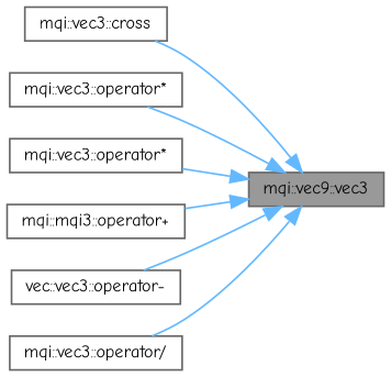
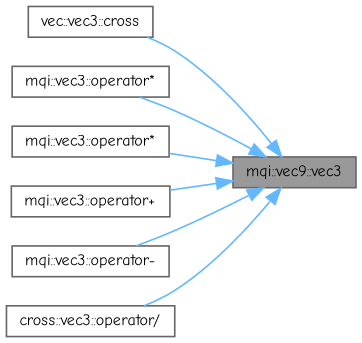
  digraph {
    fontname="Comic Neue"
    rankdir=RL
    node [color=grey40 fillcolor=white fontname="Comic Neue" fontsize=10 shape=box style=filled]
    edge [color=steelblue1 dir=back fontname="Comic Neue" fontsize=10 labelfontname=Helvetica labelfontsize=10 style=solid]
    n1 [color=gray40 fillcolor=grey60 fontcolor=black height=0.2 label="mqi::vec9::vec3" width=0.4]
-   n2 [height=0.2 label="mqi::vec3::cross" width=0.4]
+   n2 [height=0.2 label="vec::vec3::cross" width=0.4]
    n3 [height=0.2 label="mqi::vec3::operator*" width=0.4]
    n4 [height=0.2 label="mqi::vec3::operator*" width=0.4]
-   n5 [height=0.2 label="mqi::mqi3::operator+" width=0.4]
-   n6 [height=0.2 label="vec::vec3::operator-" width=0.4]
-   n7 [height=0.2 label="mqi::vec3::operator/" width=0.4]
+   n5 [height=0.2 label="mqi::vec3::operator+" width=0.4]
+   n6 [height=0.2 label="mqi::vec3::operator-" width=0.4]
+   n7 [height=0.2 label="cross::vec3::operator/" width=0.4]
    n1 -> n2
    n1 -> n3
    n1 -> n4
    n1 -> n5
    n1 -> n6
    n1 -> n7
  }
